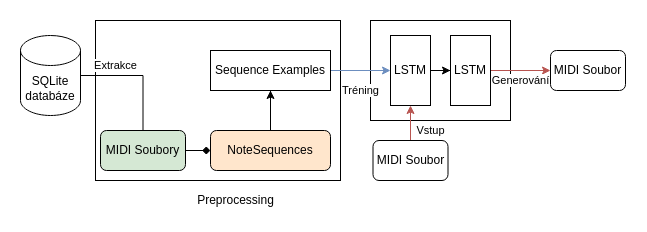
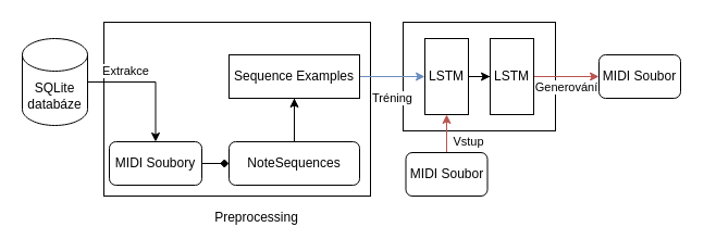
  <mxCell id="0" />
  <mxCell id="1" parent="0" />
  <mxCell id="2" value="" style="rounded=0;whiteSpace=wrap;html=1;" vertex="1" parent="1"><mxGeometry x="370" y="20" width="140" height="100" as="geometry" /></mxCell>
  <mxCell id="3" value="" style="rounded=0;whiteSpace=wrap;html=1;" vertex="1" parent="1"><mxGeometry x="95" y="20" width="245" height="160" as="geometry" /></mxCell>
  <mxCell id="4" value="Preprocessing" style="text;html=1;align=center;verticalAlign=middle;resizable=0;points=[];autosize=1;strokeColor=none;" vertex="1" parent="1"><mxGeometry x="185" y="190" width="100" height="20" as="geometry" /></mxCell>
- <mxCell id="5" value="Extrakce" style="edgeStyle=orthogonalEdgeStyle;rounded=0;orthogonalLoop=1;jettySize=auto;html=1;endArrow=none;" edge="1" parent="1" source="6" target="8"><mxGeometry x="-0.396" y="10" relative="1" as="geometry"><mxPoint as="offset" /></mxGeometry></mxCell>
+ <mxCell id="5" value="Extrakce" style="edgeStyle=orthogonalEdgeStyle;rounded=0;orthogonalLoop=1;jettySize=auto;html=1;" edge="1" parent="1" source="6" target="8"><mxGeometry x="-0.396" y="10" relative="1" as="geometry"><mxPoint as="offset" /></mxGeometry></mxCell>
  <mxCell id="6" value="&lt;div&gt;SQLite&lt;/div&gt;&lt;div&gt;databáze&lt;br&gt;&lt;/div&gt;" style="shape=cylinder3;whiteSpace=wrap;html=1;boundedLbl=1;backgroundOutline=1;size=15;" vertex="1" parent="1"><mxGeometry x="20" y="35" width="60" height="80" as="geometry" /></mxCell>
  <mxCell id="7" style="edgeStyle=orthogonalEdgeStyle;rounded=0;orthogonalLoop=1;jettySize=auto;html=1;exitX=1;exitY=0.5;exitDx=0;exitDy=0;endArrow=diamond;" edge="1" parent="1" source="8" target="10"><mxGeometry relative="1" as="geometry" /></mxCell>
- <mxCell id="8" value="MIDI Soubory" style="rounded=1;whiteSpace=wrap;html=1;fillColor=#d5e8d4;" vertex="1" parent="1"><mxGeometry x="100" y="130" width="85" height="40" as="geometry" /></mxCell>
+ <mxCell id="8" value="MIDI Soubory" style="rounded=1;whiteSpace=wrap;html=1;" vertex="1" parent="1"><mxGeometry x="100" y="130" width="85" height="40" as="geometry" /></mxCell>
  <mxCell id="9" value="" style="edgeStyle=orthogonalEdgeStyle;rounded=0;orthogonalLoop=1;jettySize=auto;html=1;" edge="1" parent="1" source="10" target="12"><mxGeometry relative="1" as="geometry" /></mxCell>
- <mxCell id="10" value="NoteSequences" style="rounded=1;whiteSpace=wrap;html=1;fillColor=#ffe6cc;" vertex="1" parent="1"><mxGeometry x="210" y="130" width="120" height="40" as="geometry" /></mxCell>
+ <mxCell id="10" value="NoteSequences" style="rounded=1;whiteSpace=wrap;html=1;" vertex="1" parent="1"><mxGeometry x="210" y="130" width="120" height="40" as="geometry" /></mxCell>
  <mxCell id="11" value="Tréning" style="edgeStyle=orthogonalEdgeStyle;rounded=0;orthogonalLoop=1;jettySize=auto;html=1;exitX=1;exitY=0.5;exitDx=0;exitDy=0;fillColor=#dae8fc;strokeColor=#6c8ebf;" edge="1" parent="1" source="12" target="15"><mxGeometry y="-20" relative="1" as="geometry"><mxPoint as="offset" /></mxGeometry></mxCell>
  <mxCell id="12" value="Sequence Examples" style="whiteSpace=wrap;html=1;rounded=0;" vertex="1" parent="1"><mxGeometry x="210" y="50" width="120" height="40" as="geometry" /></mxCell>
  <mxCell id="13" value="" style="edgeStyle=orthogonalEdgeStyle;rounded=0;orthogonalLoop=1;jettySize=auto;html=1;endArrow=none;" edge="1" parent="1" source="10" target="12"><mxGeometry relative="1" as="geometry"><mxPoint x="270" y="130" as="sourcePoint" /><mxPoint x="270" y="50" as="targetPoint" /></mxGeometry></mxCell>
  <mxCell id="14" style="edgeStyle=orthogonalEdgeStyle;rounded=0;orthogonalLoop=1;jettySize=auto;html=1;exitX=1;exitY=0.5;exitDx=0;exitDy=0;" edge="1" parent="1" source="15" target="17"><mxGeometry relative="1" as="geometry" /></mxCell>
  <mxCell id="15" value="LSTM" style="rounded=0;whiteSpace=wrap;html=1;" vertex="1" parent="1"><mxGeometry x="390" y="35" width="40" height="70" as="geometry" /></mxCell>
  <mxCell id="16" value="Generování" style="edgeStyle=orthogonalEdgeStyle;rounded=0;orthogonalLoop=1;jettySize=auto;html=1;entryX=0;entryY=0.5;entryDx=0;entryDy=0;fillColor=#f8cecc;strokeColor=#b85450;" edge="1" parent="1" source="17" target="20"><mxGeometry y="-10" relative="1" as="geometry"><mxPoint x="530" y="70" as="targetPoint" /><mxPoint as="offset" /></mxGeometry></mxCell>
  <mxCell id="17" value="LSTM" style="rounded=0;whiteSpace=wrap;html=1;" vertex="1" parent="1"><mxGeometry x="450" y="35" width="40" height="70" as="geometry" /></mxCell>
  <mxCell id="18" value="Vstup" style="edgeStyle=orthogonalEdgeStyle;rounded=0;orthogonalLoop=1;jettySize=auto;html=1;exitX=0.5;exitY=0;exitDx=0;exitDy=0;fillColor=#f8cecc;strokeColor=#b85450;" edge="1" parent="1" source="19" target="15"><mxGeometry x="-0.555" y="-20" relative="1" as="geometry"><mxPoint as="offset" /></mxGeometry></mxCell>
  <mxCell id="19" value="MIDI Soubor" style="rounded=1;whiteSpace=wrap;html=1;" vertex="1" parent="1"><mxGeometry x="372.5" y="140" width="75" height="40" as="geometry" /></mxCell>
  <mxCell id="20" value="MIDI Soubor" style="rounded=1;whiteSpace=wrap;html=1;" vertex="1" parent="1"><mxGeometry x="550" y="50" width="75" height="40" as="geometry" /></mxCell>
